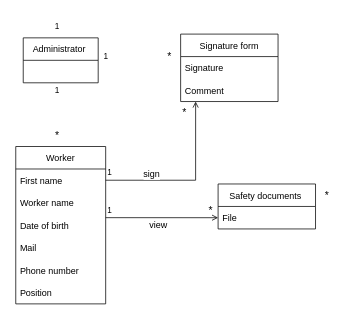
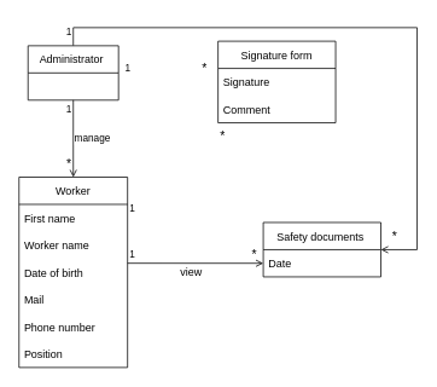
  <mxCell id="0" />
  <mxCell id="1" parent="0" />
+ <mxCell id="2" style="edgeStyle=orthogonalEdgeStyle;rounded=0;orthogonalLoop=1;jettySize=auto;html=1;exitX=0.5;exitY=1;exitDx=0;exitDy=0;entryX=0.5;entryY=0;entryDx=0;entryDy=0;fontSize=12;endArrow=open;endFill=0;targetPerimeterSpacing=0;" edge="1" parent="1" source="5" target="6"><mxGeometry relative="1" as="geometry" /></mxCell>
+ <mxCell id="3" value="&lt;font style=&quot;font-size: 11px;&quot;&gt;manage&lt;/font&gt;" style="edgeLabel;html=1;align=center;verticalAlign=middle;resizable=0;points=[];fontSize=12;" vertex="1" connectable="0" parent="2"><mxGeometry x="-0.038" y="-1" relative="1" as="geometry"><mxPoint x="21" as="offset" /></mxGeometry></mxCell>
+ <mxCell id="4" style="edgeStyle=orthogonalEdgeStyle;rounded=0;orthogonalLoop=1;jettySize=auto;html=1;exitX=0.5;exitY=0;exitDx=0;exitDy=0;fontSize=11;endArrow=open;endFill=0;targetPerimeterSpacing=0;entryX=1;entryY=0.5;entryDx=0;entryDy=0;" edge="1" parent="1" source="5" target="20"><mxGeometry relative="1" as="geometry"><mxPoint x="420" y="265" as="targetPoint" /><Array as="points"><mxPoint x="80" y="30" /><mxPoint x="460" y="30" /><mxPoint x="460" y="275" /></Array></mxGeometry></mxCell>
  <mxCell id="5" value="Administrator " style="swimlane;fontStyle=0;childLayout=stackLayout;horizontal=1;startSize=30;horizontalStack=0;resizeParent=1;resizeParentMax=0;resizeLast=0;collapsible=1;marginBottom=0;" vertex="1" parent="1"><mxGeometry x="30" y="50" width="100" height="60" as="geometry"><mxRectangle x="370" y="150" width="60" height="30" as="alternateBounds" /></mxGeometry></mxCell>
  <mxCell id="6" value="Worker" style="swimlane;fontStyle=0;childLayout=stackLayout;horizontal=1;startSize=30;horizontalStack=0;resizeParent=1;resizeParentMax=0;resizeLast=0;collapsible=1;marginBottom=0;" vertex="1" parent="1"><mxGeometry x="20" y="195" width="120" height="210" as="geometry"><mxRectangle x="370" y="150" width="90" height="30" as="alternateBounds" /></mxGeometry></mxCell>
  <mxCell id="7" value="First name" style="text;strokeColor=none;fillColor=none;align=left;verticalAlign=middle;spacingLeft=4;spacingRight=4;overflow=hidden;points=[[0,0.5],[1,0.5]];portConstraint=eastwest;rotatable=0;" vertex="1" parent="6"><mxGeometry y="30" width="120" height="30" as="geometry" /></mxCell>
  <mxCell id="8" value="Worker name" style="text;strokeColor=none;fillColor=none;align=left;verticalAlign=middle;spacingLeft=4;spacingRight=4;overflow=hidden;points=[[0,0.5],[1,0.5]];portConstraint=eastwest;rotatable=0;" vertex="1" parent="6"><mxGeometry y="60" width="120" height="30" as="geometry" /></mxCell>
  <mxCell id="9" value="Date of birth" style="text;strokeColor=none;fillColor=none;align=left;verticalAlign=middle;spacingLeft=4;spacingRight=4;overflow=hidden;points=[[0,0.5],[1,0.5]];portConstraint=eastwest;rotatable=0;" vertex="1" parent="6"><mxGeometry y="90" width="120" height="30" as="geometry" /></mxCell>
  <mxCell id="10" value="Mail" style="text;strokeColor=none;fillColor=none;align=left;verticalAlign=middle;spacingLeft=4;spacingRight=4;overflow=hidden;points=[[0,0.5],[1,0.5]];portConstraint=eastwest;rotatable=0;" vertex="1" parent="6"><mxGeometry y="120" width="120" height="30" as="geometry" /></mxCell>
  <mxCell id="11" value="Phone number" style="text;strokeColor=none;fillColor=none;align=left;verticalAlign=middle;spacingLeft=4;spacingRight=4;overflow=hidden;points=[[0,0.5],[1,0.5]];portConstraint=eastwest;rotatable=0;" vertex="1" parent="6"><mxGeometry y="150" width="120" height="30" as="geometry" /></mxCell>
  <mxCell id="12" value="Position" style="text;strokeColor=none;fillColor=none;align=left;verticalAlign=middle;spacingLeft=4;spacingRight=4;overflow=hidden;points=[[0,0.5],[1,0.5]];portConstraint=eastwest;rotatable=0;" vertex="1" parent="6"><mxGeometry y="180" width="120" height="30" as="geometry" /></mxCell>
  <mxCell id="13" value="Signature form" style="swimlane;fontStyle=0;childLayout=stackLayout;horizontal=1;startSize=30;horizontalStack=0;resizeParent=1;resizeParentMax=0;resizeLast=0;collapsible=1;marginBottom=0;fontSize=12;" vertex="1" parent="1"><mxGeometry x="240" y="45" width="130" height="90" as="geometry" /></mxCell>
  <mxCell id="14" value="Signature" style="text;strokeColor=none;fillColor=none;align=left;verticalAlign=middle;spacingLeft=4;spacingRight=4;overflow=hidden;points=[[0,0.5],[1,0.5]];portConstraint=eastwest;rotatable=0;fontSize=12;" vertex="1" parent="13"><mxGeometry y="30" width="130" height="30" as="geometry" /></mxCell>
  <mxCell id="15" value="Comment " style="text;strokeColor=none;fillColor=none;align=left;verticalAlign=middle;spacingLeft=4;spacingRight=4;overflow=hidden;points=[[0,0.5],[1,0.5]];portConstraint=eastwest;rotatable=0;fontSize=12;" vertex="1" parent="13"><mxGeometry y="60" width="130" height="30" as="geometry" /></mxCell>
  <mxCell id="16" value="1" style="text;html=1;align=center;verticalAlign=middle;resizable=0;points=[];autosize=1;strokeColor=none;fillColor=none;fontSize=11;" vertex="1" parent="1"><mxGeometry x="60" y="105" width="30" height="30" as="geometry" /></mxCell>
  <mxCell id="17" value="&lt;font style=&quot;font-size: 14px;&quot;&gt;*&lt;/font&gt;" style="text;html=1;align=center;verticalAlign=middle;resizable=0;points=[];autosize=1;strokeColor=none;fillColor=none;fontSize=11;" vertex="1" parent="1"><mxGeometry x="60" y="165" width="30" height="30" as="geometry" /></mxCell>
  <mxCell id="18" value="1" style="text;html=1;align=center;verticalAlign=middle;resizable=0;points=[];autosize=1;strokeColor=none;fillColor=none;fontSize=11;" vertex="1" parent="1"><mxGeometry x="125" y="60" width="30" height="30" as="geometry" /></mxCell>
  <mxCell id="19" value="&lt;font style=&quot;font-size: 14px;&quot;&gt;*&lt;/font&gt;" style="text;html=1;align=center;verticalAlign=middle;resizable=0;points=[];autosize=1;strokeColor=none;fillColor=none;fontSize=11;" vertex="1" parent="1"><mxGeometry x="210" y="60" width="30" height="30" as="geometry" /></mxCell>
  <mxCell id="20" value="Safety documents " style="swimlane;fontStyle=0;childLayout=stackLayout;horizontal=1;startSize=30;horizontalStack=0;resizeParent=1;resizeParentMax=0;resizeLast=0;collapsible=1;marginBottom=0;fontSize=12;" vertex="1" parent="1"><mxGeometry x="290" y="245" width="130" height="60" as="geometry" /></mxCell>
- <mxCell id="21" value="File" style="text;strokeColor=none;fillColor=none;align=left;verticalAlign=middle;spacingLeft=4;spacingRight=4;overflow=hidden;points=[[0,0.5],[1,0.5]];portConstraint=eastwest;rotatable=0;fontSize=12;" vertex="1" parent="20"><mxGeometry y="30" width="130" height="30" as="geometry" /></mxCell>
+ <mxCell id="21" value="Date" style="text;strokeColor=none;fillColor=none;align=left;verticalAlign=middle;spacingLeft=4;spacingRight=4;overflow=hidden;points=[[0,0.5],[1,0.5]];portConstraint=eastwest;rotatable=0;fontSize=12;" vertex="1" parent="20"><mxGeometry y="30" width="130" height="30" as="geometry" /></mxCell>
  <mxCell id="22" value="1" style="text;html=1;align=center;verticalAlign=middle;resizable=0;points=[];autosize=1;strokeColor=none;fillColor=none;fontSize=11;" vertex="1" parent="1"><mxGeometry x="60" y="20" width="30" height="30" as="geometry" /></mxCell>
  <mxCell id="23" value="&lt;font style=&quot;font-size: 14px;&quot;&gt;*&lt;/font&gt;" style="text;html=1;align=center;verticalAlign=middle;resizable=0;points=[];autosize=1;strokeColor=none;fillColor=none;fontSize=11;" vertex="1" parent="1"><mxGeometry x="420" y="245" width="30" height="30" as="geometry" /></mxCell>
- <mxCell id="24" style="edgeStyle=orthogonalEdgeStyle;rounded=0;orthogonalLoop=1;jettySize=auto;html=1;exitX=1;exitY=0.5;exitDx=0;exitDy=0;entryX=0.154;entryY=1;entryDx=0;entryDy=0;entryPerimeter=0;fontSize=14;endArrow=open;endFill=0;targetPerimeterSpacing=0;" edge="1" parent="1" source="7" target="15"><mxGeometry relative="1" as="geometry" /></mxCell>
- <mxCell id="25" value="&lt;font style=&quot;font-size: 12px;&quot;&gt;sign&lt;/font&gt;" style="edgeLabel;html=1;align=center;verticalAlign=middle;resizable=0;points=[];fontSize=14;" vertex="1" connectable="0" parent="24"><mxGeometry x="-0.556" y="3" relative="1" as="geometry"><mxPoint x="10" y="-7" as="offset" /></mxGeometry></mxCell>
  <mxCell id="26" value="1" style="text;html=1;align=center;verticalAlign=middle;resizable=0;points=[];autosize=1;strokeColor=none;fillColor=none;fontSize=11;" vertex="1" parent="1"><mxGeometry x="130" y="215" width="30" height="30" as="geometry" /></mxCell>
  <mxCell id="27" value="&lt;font style=&quot;font-size: 14px;&quot;&gt;*&lt;/font&gt;" style="text;html=1;align=center;verticalAlign=middle;resizable=0;points=[];autosize=1;strokeColor=none;fillColor=none;fontSize=11;" vertex="1" parent="1"><mxGeometry x="230" y="135" width="30" height="30" as="geometry" /></mxCell>
  <mxCell id="28" value="" style="endArrow=open;html=1;rounded=0;fontSize=12;targetPerimeterSpacing=0;exitX=1;exitY=0.165;exitDx=0;exitDy=0;exitPerimeter=0;entryX=0;entryY=0.5;entryDx=0;entryDy=0;endFill=0;" edge="1" parent="1" source="9" target="21"><mxGeometry width="50" height="50" relative="1" as="geometry"><mxPoint x="200" y="265" as="sourcePoint" /><mxPoint x="250" y="215" as="targetPoint" /></mxGeometry></mxCell>
  <mxCell id="29" value="view" style="edgeLabel;html=1;align=center;verticalAlign=middle;resizable=0;points=[];fontSize=12;" vertex="1" connectable="0" parent="28"><mxGeometry x="-0.605" y="-1" relative="1" as="geometry"><mxPoint x="40" y="9" as="offset" /></mxGeometry></mxCell>
  <mxCell id="30" value="1" style="text;html=1;align=center;verticalAlign=middle;resizable=0;points=[];autosize=1;strokeColor=none;fillColor=none;fontSize=11;" vertex="1" parent="1"><mxGeometry x="130" y="265" width="30" height="30" as="geometry" /></mxCell>
  <mxCell id="31" value="&lt;font style=&quot;font-size: 14px;&quot;&gt;*&lt;/font&gt;" style="text;html=1;align=center;verticalAlign=middle;resizable=0;points=[];autosize=1;strokeColor=none;fillColor=none;fontSize=11;" vertex="1" parent="1"><mxGeometry x="265" y="265" width="30" height="30" as="geometry" /></mxCell>
